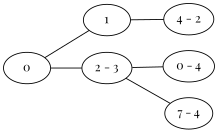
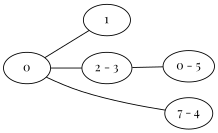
  graph {
    fontname="Playfair Display"
    rankdir=LR
    node [fontname="Playfair Display"]
    edge [fontname="Playfair Display"]
    0
    1
    n3 [label="2 - 3"]
-   n4 [label="4 - 2"]
-   n5 [label="0 - 4"]
+   n5 [label="0 - 5"]
    n6 [label="7 - 4"]
    0 -- 1
    0 -- n3
-   1 -- n4
    n3 -- n5
-   n3 -- n6
+   0 -- n6
  }
